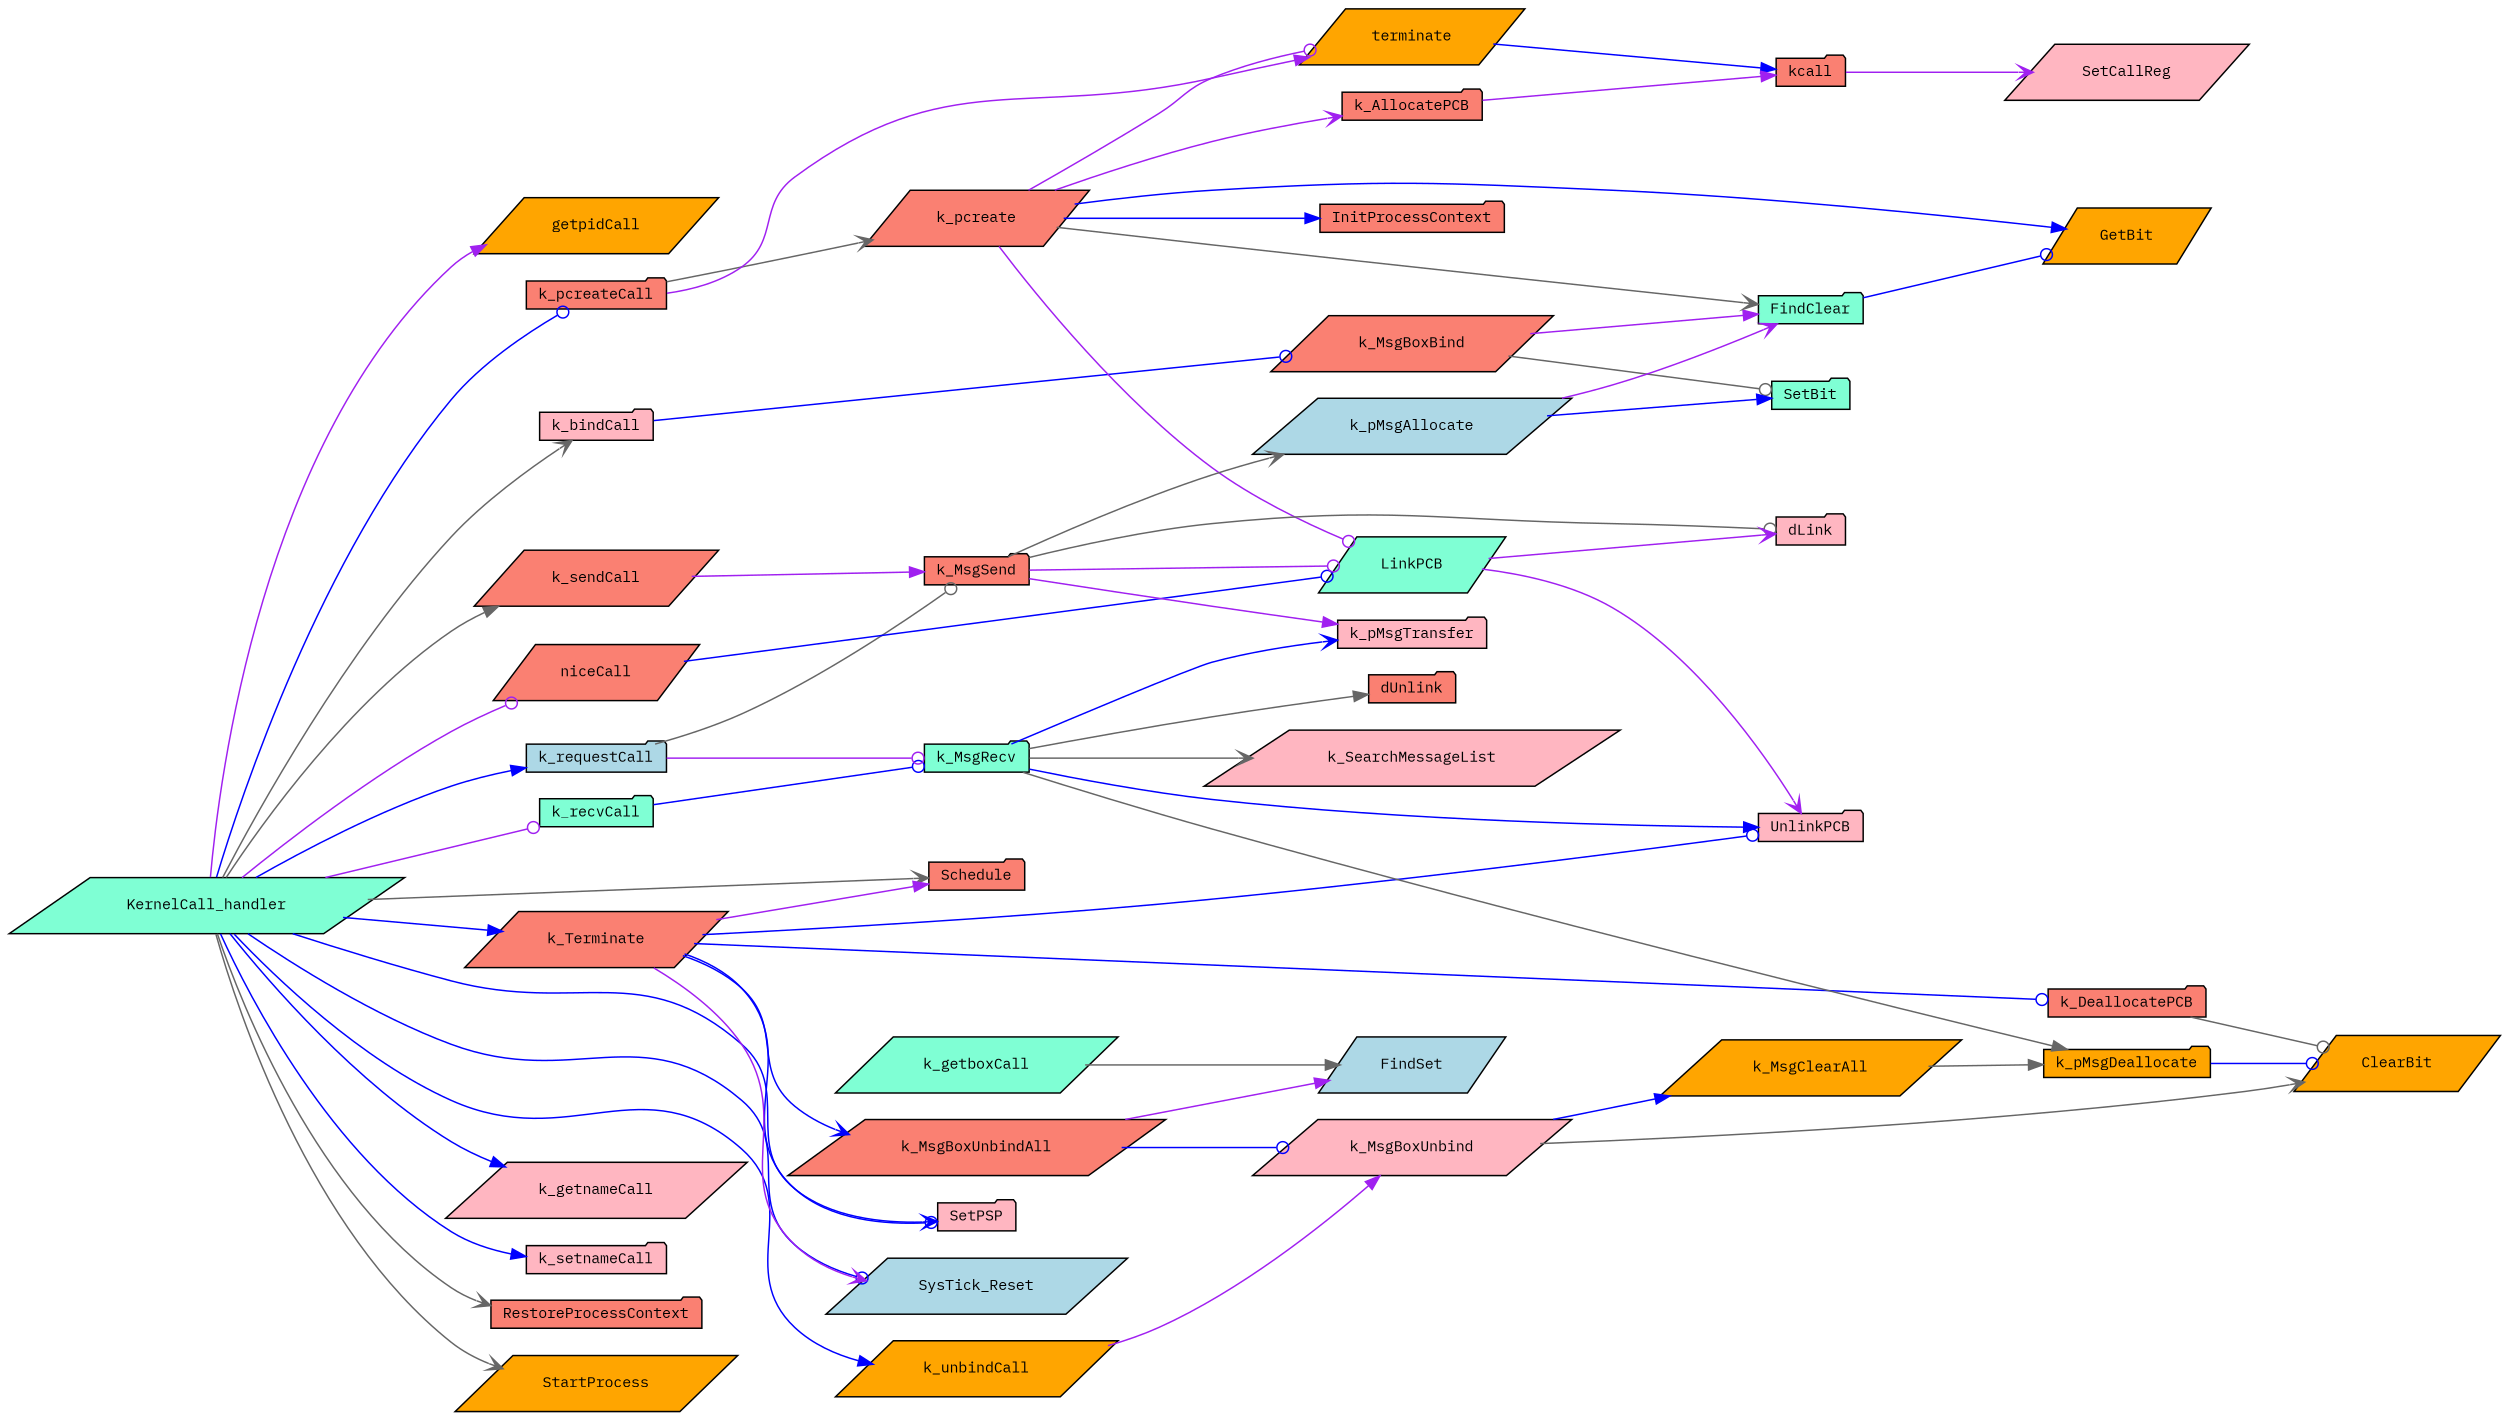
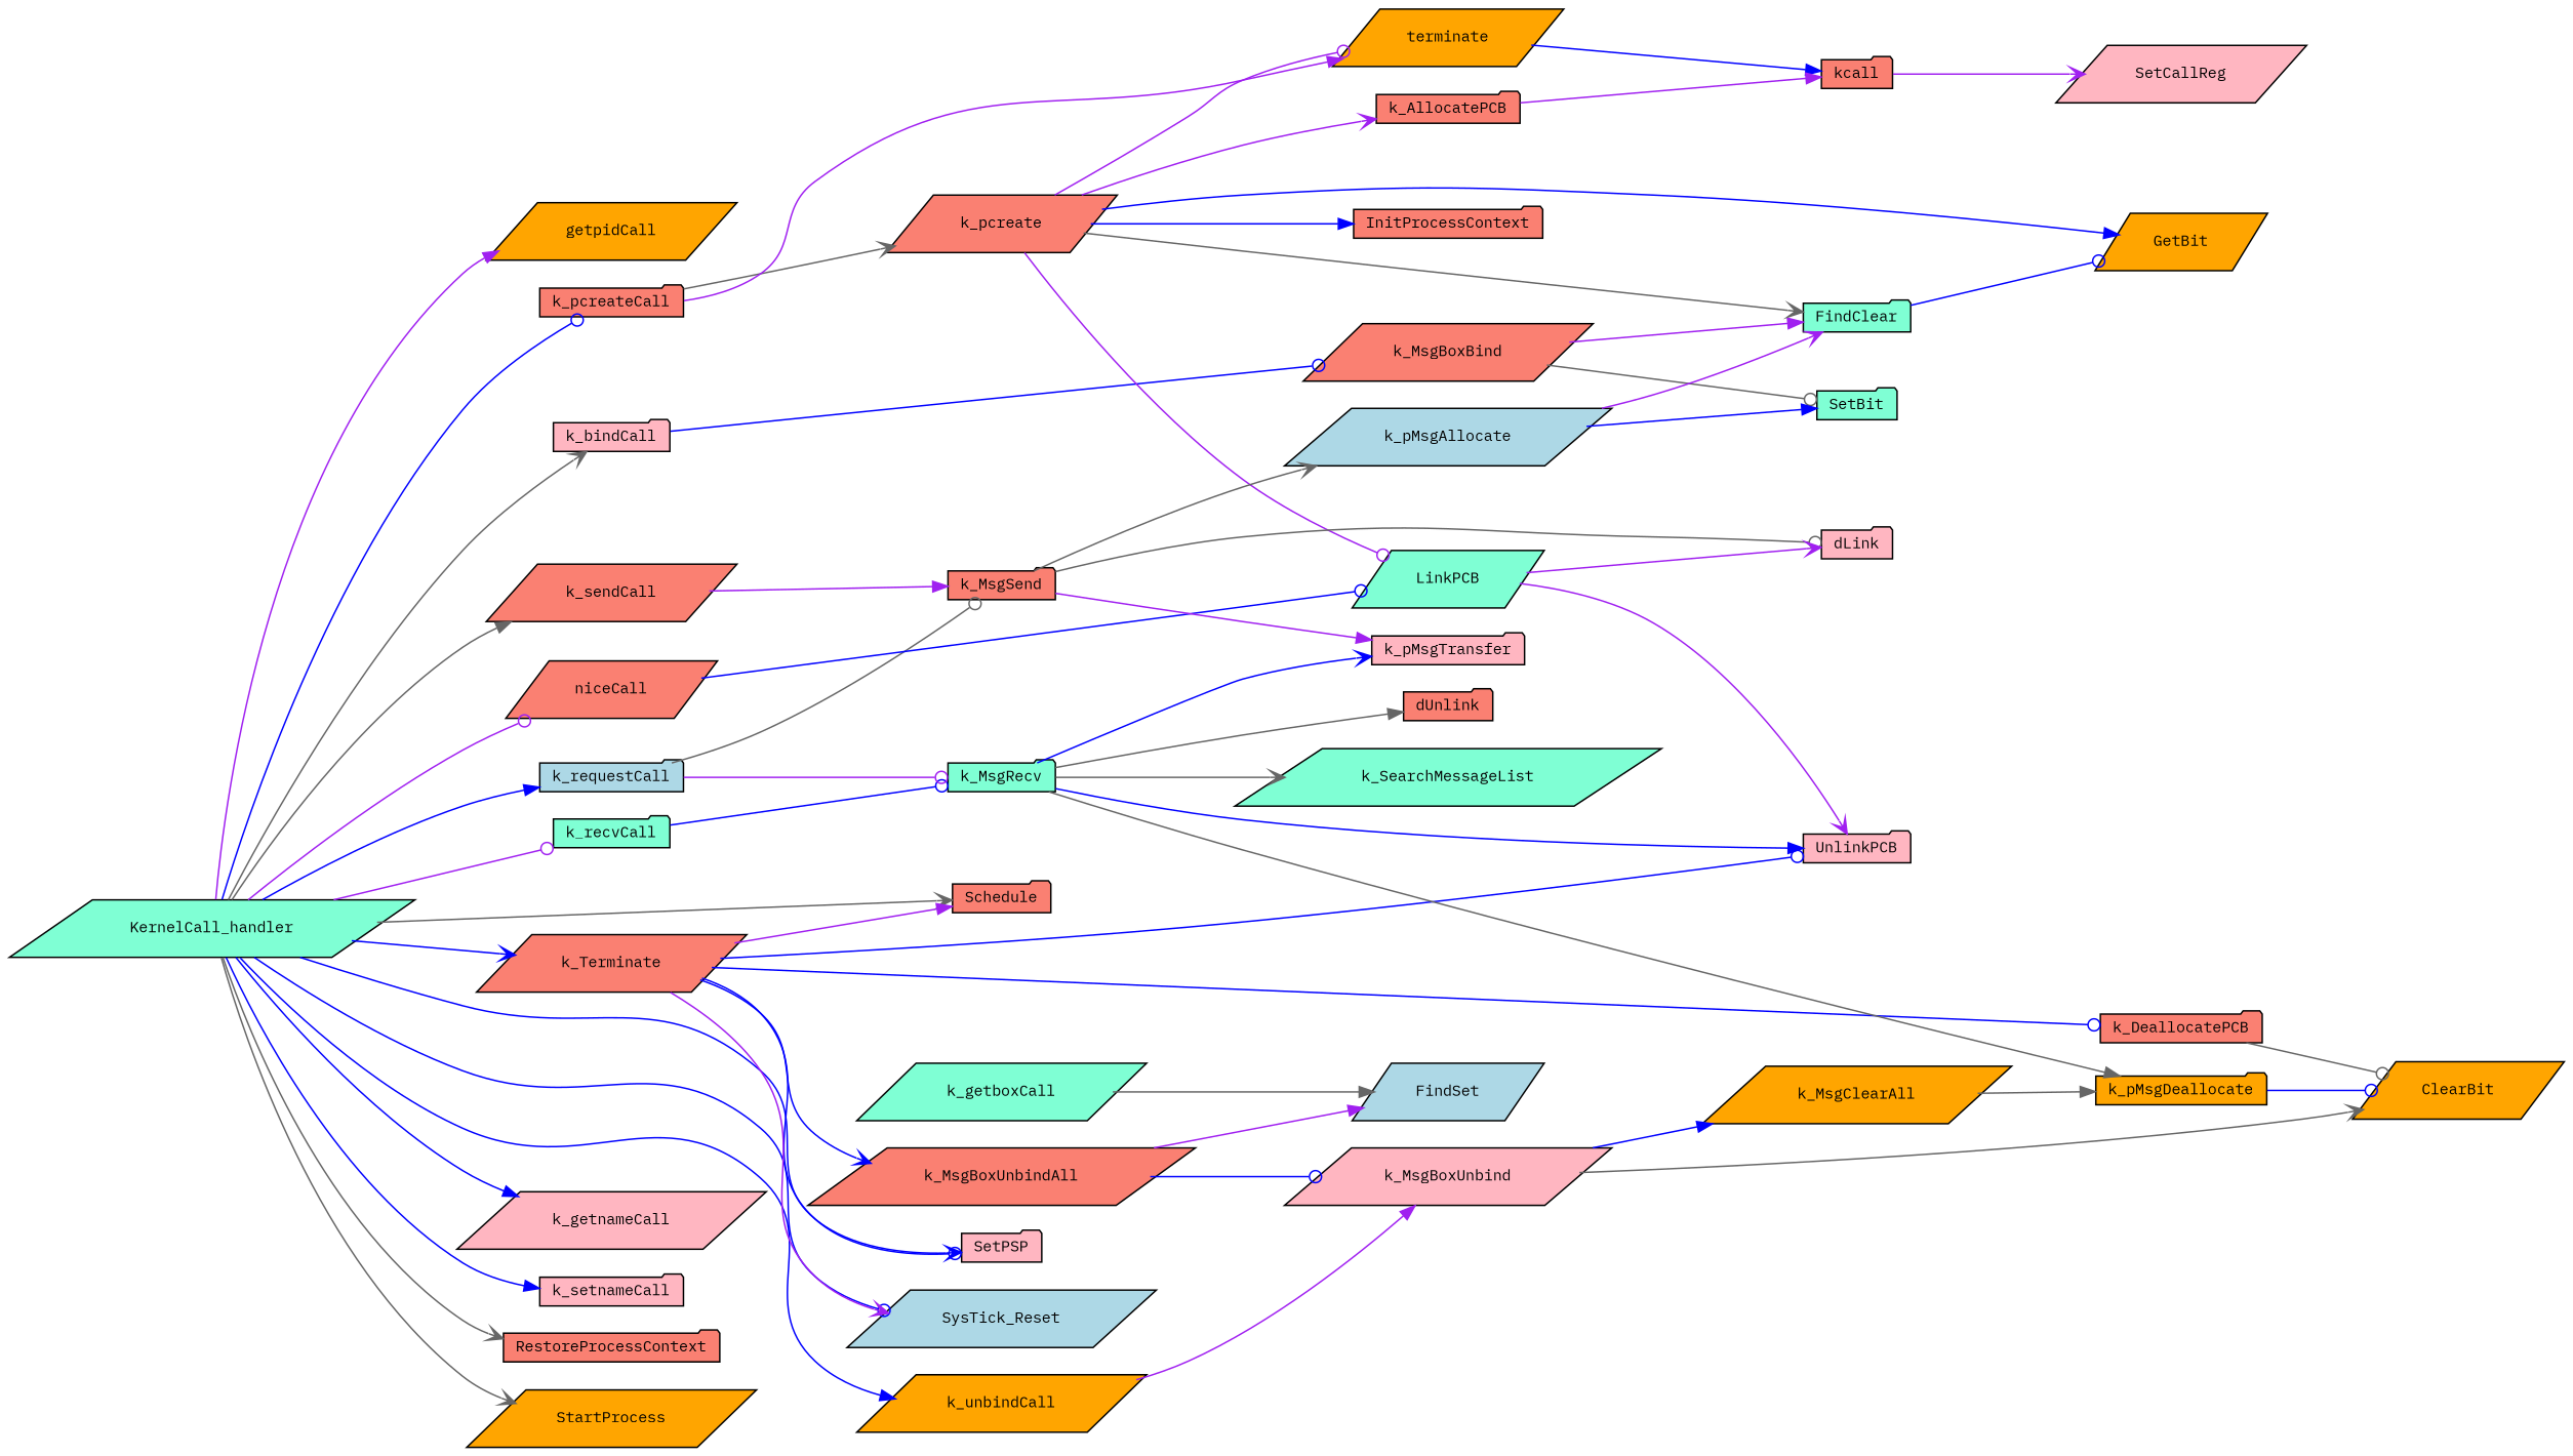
  digraph {
    fontname="IBM Plex Mono"
    rankdir=LR
    node [color=black fillcolor=salmon fontname="IBM Plex Mono" fontsize=10 shape=parallelogram style=filled]
    edge [arrowhead=normal color=blue fontname="IBM Plex Mono" fontsize=10 labelfontname=Helvetica labelfontsize=10 style=solid]
    n1 [fillcolor=aquamarine fontcolor=black height=0.2 label=KernelCall_handler width=0.4]
    n2 [fillcolor=orange height=0.2 label=getpidCall width=0.4]
    n3 [fillcolor=lightpink height=0.2 label=k_bindCall shape=folder width=0.4]
    n4 [fillcolor=lightpink height=0.2 label=k_getnameCall width=0.4]
    n5 [height=0.2 label=k_pcreateCall shape=folder width=0.4]
    n6 [fillcolor=aquamarine height=0.2 label=k_recvCall shape=folder width=0.4]
    n7 [fillcolor=lightblue height=0.2 label=k_requestCall shape=folder width=0.4]
    n8 [height=0.2 label=k_sendCall width=0.4]
    n9 [fillcolor=lightpink height=0.2 label=k_setnameCall shape=folder width=0.4]
    n10 [height=0.2 label=k_Terminate width=0.4]
    n11 [height=0.2 label=Schedule shape=folder width=0.4]
    n12 [fillcolor=lightpink height=0.2 label=SetPSP shape=folder width=0.4]
    n13 [fillcolor=lightblue height=0.2 label=SysTick_Reset width=0.4]
    n14 [fillcolor=orange height=0.2 label=k_unbindCall width=0.4]
    n15 [height=0.2 label=niceCall width=0.4]
    n16 [height=0.2 label=RestoreProcessContext shape=folder width=0.4]
    n17 [fillcolor=orange height=0.2 label=StartProcess width=0.4]
    n18 [height=0.2 label=k_MsgBoxBind width=0.4]
    n19 [fillcolor=aquamarine height=0.2 label=k_getboxCall width=0.4]
    n20 [fillcolor=lightblue height=0.2 label=FindSet width=0.4]
    n21 [height=0.2 label=k_pcreate width=0.4]
    n22 [fillcolor=orange height=0.2 label=terminate width=0.4]
    n23 [fillcolor=aquamarine height=0.2 label=k_MsgRecv shape=folder width=0.4]
    n24 [height=0.2 label=k_MsgSend shape=folder width=0.4]
    n25 [fillcolor=lightpink height=0.2 label=UnlinkPCB shape=folder width=0.4]
    n26 [height=0.2 label=k_DeallocatePCB shape=folder width=0.4]
    n27 [height=0.2 label=k_MsgBoxUnbindAll width=0.4]
    n28 [fillcolor=lightpink height=0.2 label=k_MsgBoxUnbind width=0.4]
    n29 [fillcolor=aquamarine height=0.2 label=LinkPCB width=0.4]
    n30 [fillcolor=aquamarine height=0.2 label=FindClear shape=folder width=0.4]
    n31 [fillcolor=aquamarine height=0.2 label=SetBit shape=folder width=0.4]
    n32 [fillcolor=orange height=0.2 label=GetBit width=0.4]
    n33 [height=0.2 label=InitProcessContext shape=folder width=0.4]
    n34 [height=0.2 label=k_AllocatePCB shape=folder width=0.4]
    n35 [height=0.2 label=kcall shape=folder width=0.4]
    n36 [fillcolor=lightpink height=0.2 label=dLink shape=folder width=0.4]
    n37 [height=0.2 label=dUnlink shape=folder width=0.4]
    n38 [fillcolor=lightpink height=0.2 label=SetCallReg width=0.4]
    n39 [fillcolor=orange height=0.2 label=k_pMsgDeallocate shape=folder width=0.4]
    n40 [fillcolor=lightpink height=0.2 label=k_pMsgTransfer shape=folder width=0.4]
-   n41 [fillcolor=lightpink height=0.2 label=k_SearchMessageList width=0.4]
+   n41 [fillcolor=aquamarine height=0.2 label=k_SearchMessageList width=0.4]
    n42 [fillcolor=orange height=0.2 label=ClearBit width=0.4]
    n43 [fillcolor=lightblue height=0.2 label=k_pMsgAllocate width=0.4]
    n44 [fillcolor=orange height=0.2 label=k_MsgClearAll width=0.4]
    n1 -> n2 [color=purple]
    n1 -> n3 [arrowhead=vee color=gray40]
    n1 -> n4
    n1 -> n5 [arrowhead=odot]
    n1 -> n6 [arrowhead=odot color=purple]
    n1 -> n7
    n1 -> n8 [color=gray40]
    n1 -> n9
-   n1 -> n10
+   n1 -> n10 [arrowhead=vee]
    n1 -> n11 [arrowhead=vee color=gray40]
    n1 -> n12 [arrowhead=vee]
    n1 -> n13 [arrowhead=odot]
    n1 -> n14
    n1 -> n15 [arrowhead=odot color=purple]
    n1 -> n16 [arrowhead=vee color=gray40]
    n1 -> n17 [arrowhead=vee color=gray40]
    n3 -> n18 [arrowhead=odot]
    n5 -> n21 [arrowhead=vee color=gray40]
    n5 -> n22 [color=purple]
    n6 -> n23 [arrowhead=odot]
    n7 -> n23 [arrowhead=odot color=purple]
    n7 -> n24 [arrowhead=odot color=gray40]
    n8 -> n24 [color=purple]
    n10 -> n11 [color=purple]
    n10 -> n12 [arrowhead=odot]
    n10 -> n13 [arrowhead=vee color=purple]
    n10 -> n25 [arrowhead=odot]
    n10 -> n26 [arrowhead=odot]
    n10 -> n27 [arrowhead=vee]
    n14 -> n28 [color=purple]
    n15 -> n29 [arrowhead=odot]
    n18 -> n30 [color=purple]
    n18 -> n31 [arrowhead=odot color=gray40]
    n19 -> n20 [color=gray40]
    n21 -> n22 [arrowhead=odot color=purple]
    n21 -> n29 [arrowhead=odot color=purple]
    n21 -> n30 [arrowhead=vee color=gray40]
    n21 -> n32
    n21 -> n33
    n21 -> n34 [arrowhead=vee color=purple]
    n22 -> n35
    n23 -> n25
    n23 -> n37 [color=gray40]
    n23 -> n39 [color=gray40]
    n23 -> n40 [arrowhead=vee]
    n23 -> n41 [arrowhead=vee color=gray40]
-   n24 -> n29 [arrowhead=odot color=purple]
    n24 -> n36 [arrowhead=odot color=gray40]
    n24 -> n40 [color=purple]
    n24 -> n43 [arrowhead=vee color=gray40]
    n26 -> n42 [arrowhead=odot color=gray40]
    n27 -> n20 [color=purple]
    n27 -> n28 [arrowhead=odot]
    n28 -> n42 [arrowhead=vee color=gray40]
    n28 -> n44
    n29 -> n25 [arrowhead=vee color=purple]
    n29 -> n36 [arrowhead=vee color=purple]
    n30 -> n32 [arrowhead=odot]
    n34 -> n35 [color=purple]
    n35 -> n38 [arrowhead=vee color=purple]
    n39 -> n42 [arrowhead=odot]
    n43 -> n30 [arrowhead=vee color=purple]
    n43 -> n31
    n44 -> n39 [color=gray40]
  }
